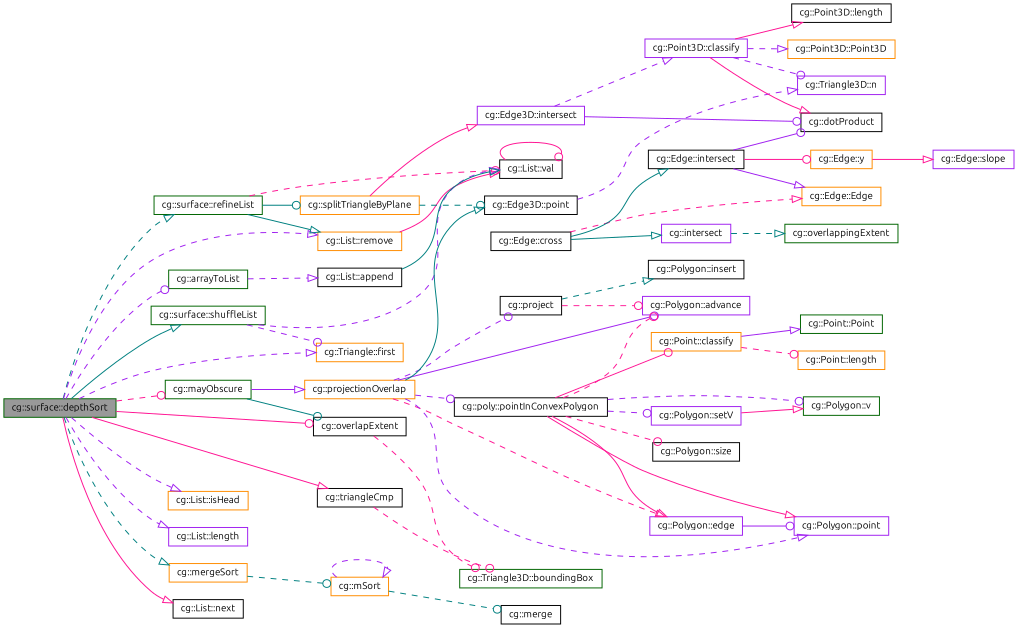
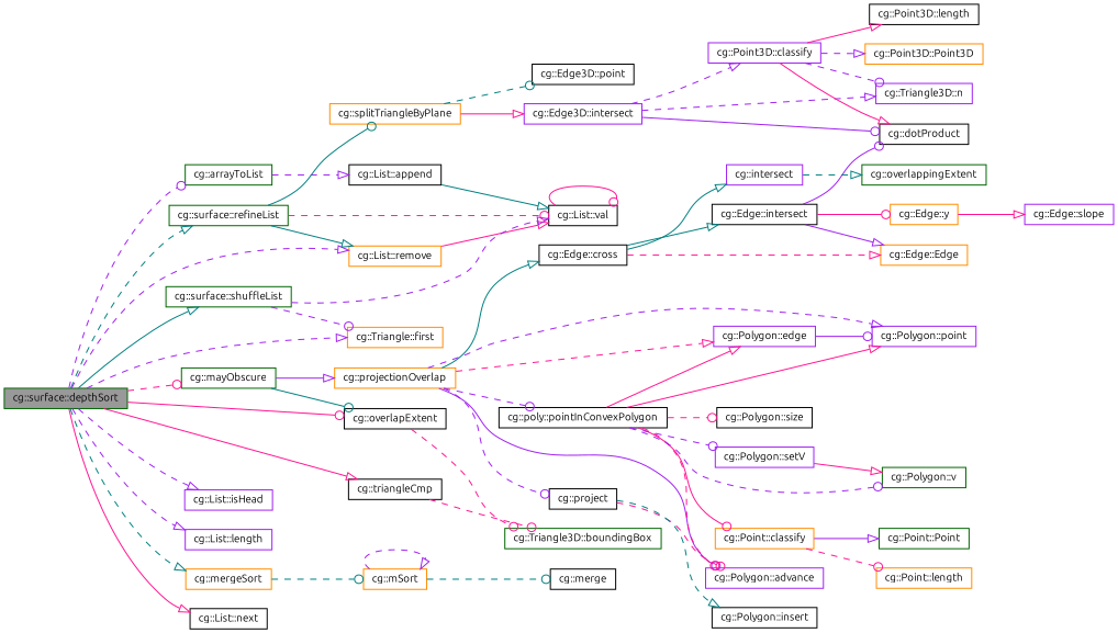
  digraph {
    fontname=Ubuntu
    rankdir=LR
    node [color=black fillcolor=white fontname=Ubuntu fontsize=10 shape=box style=filled]
    edge [arrowhead=onormal color=purple fontname=Ubuntu fontsize=10 labelfontname=Helvetica labelfontsize=10 style=dashed]
    n1 [color=darkgreen fillcolor=grey60 fontcolor=black height=0.2 label="cg::surface::depthSort" width=0.4]
    n2 [color=darkgreen height=0.2 label="cg::arrayToList" width=0.4]
    n3 [color=darkorange height=0.2 label="cg::Triangle::first" width=0.4]
-   n4 [color=darkorange height=0.2 label="cg::List::isHead" width=0.4]
+   n4 [color=purple height=0.2 label="cg::List::isHead" width=0.4]
    n5 [color=purple height=0.2 label="cg::List::length" width=0.4]
    n6 [color=darkgreen height=0.2 label="cg::mayObscure" width=0.4]
    n7 [height=0.2 label="cg::overlapExtent" width=0.4]
    n8 [color=darkorange height=0.2 label="cg::mergeSort" width=0.4]
    n9 [height=0.2 label="cg::List::next" width=0.4]
    n10 [color=darkgreen height=0.2 label="cg::surface::refineList" width=0.4]
    n11 [color=darkorange height=0.2 label="cg::List::remove" width=0.4]
    n12 [color=darkgreen height=0.2 label="cg::surface::shuffleList" width=0.4]
    n13 [height=0.2 label="cg::triangleCmp" width=0.4]
    n14 [height=0.2 label="cg::List::append" width=0.4]
    n15 [color=darkorange height=0.2 label="cg::projectionOverlap" width=0.4]
    n16 [color=darkgreen height=0.2 label="cg::Triangle3D::boundingBox" width=0.4]
    n17 [color=darkorange height=0.2 label="cg::mSort" width=0.4]
    n18 [height=0.2 label="cg::List::val" width=0.4]
    n19 [color=darkorange height=0.2 label="cg::splitTriangleByPlane" width=0.4]
    n20 [color=purple height=0.2 label="cg::Polygon::advance" width=0.4]
    n21 [height=0.2 label="cg::Edge::cross" width=0.4]
    n22 [color=purple height=0.2 label="cg::Polygon::edge" width=0.4]
    n23 [color=purple height=0.2 label="cg::Polygon::point" width=0.4]
    n24 [height=0.2 label="cg::poly::pointInConvexPolygon" width=0.4]
    n25 [height=0.2 label="cg::project" width=0.4]
    n26 [color=darkorange height=0.2 label="cg::Edge::Edge" width=0.4]
    n27 [height=0.2 label="cg::Edge::intersect" width=0.4]
    n28 [color=purple height=0.2 label="cg::intersect" width=0.4]
    n29 [color=darkorange height=0.2 label="cg::Point::classify" width=0.4]
    n30 [color=purple height=0.2 label="cg::Polygon::setV" width=0.4]
    n31 [color=darkgreen height=0.2 label="cg::Polygon::v" width=0.4]
    n32 [height=0.2 label="cg::Polygon::size" width=0.4]
    n33 [height=0.2 label="cg::Polygon::insert" width=0.4]
    n34 [height=0.2 label="cg::dotProduct" width=0.4]
    n35 [color=darkorange height=0.2 label="cg::Edge::y" width=0.4]
    n36 [color=darkgreen height=0.2 label="cg::overlappingExtent" width=0.4]
    n37 [color=purple height=0.2 label="cg::Edge::slope" width=0.4]
    n38 [color=darkorange height=0.2 label="cg::Point::length" width=0.4]
    n39 [color=darkgreen height=0.2 label="cg::Point::Point" width=0.4]
    n40 [height=0.2 label="cg::merge" width=0.4]
    n41 [color=purple height=0.2 label="cg::Edge3D::intersect" width=0.4]
    n42 [height=0.2 label="cg::Edge3D::point" width=0.4]
    n43 [color=purple height=0.2 label="cg::Point3D::classify" width=0.4]
    n44 [color=purple height=0.2 label="cg::Triangle3D::n" width=0.4]
    n45 [height=0.2 label="cg::Point3D::length" width=0.4]
    n46 [color=darkorange height=0.2 label="cg::Point3D::Point3D" width=0.4]
    n1 -> n2 [arrowhead=odot]
    n1 -> n3
    n1 -> n4
    n1 -> n5
    n1 -> n6 [arrowhead=odot color=deeppink]
    n1 -> n7 [arrowhead=odot color=deeppink style=solid]
    n1 -> n8 [color=teal]
    n1 -> n9 [color=deeppink style=solid]
    n1 -> n10 [color=teal]
    n1 -> n11
    n1 -> n12 [color=teal style=solid]
    n1 -> n13 [color=deeppink style=solid]
    n2 -> n14
    n6 -> n7 [arrowhead=odot color=teal style=solid]
    n6 -> n15 [style=solid]
    n7 -> n16 [arrowhead=odot color=deeppink]
    n8 -> n17 [arrowhead=odot color=teal]
    n10 -> n11 [color=teal style=solid]
    n10 -> n18 [arrowhead=odot color=deeppink]
    n10 -> n19 [arrowhead=odot color=teal style=solid]
    n11 -> n18 [color=deeppink style=solid]
    n12 -> n3 [arrowhead=odot]
    n12 -> n18
    n13 -> n16 [arrowhead=odot color=deeppink]
    n14 -> n18 [color=teal style=solid]
    n15 -> n20 [arrowhead=odot style=solid]
-   n15 -> n42 [color=teal style=solid]
+   n15 -> n21 [color=teal style=solid]
    n15 -> n22 [color=deeppink]
    n15 -> n23
    n15 -> n24 [arrowhead=odot]
    n15 -> n25 [arrowhead=odot]
    n17 -> n17
    n17 -> n40 [arrowhead=odot color=teal]
    n18 -> n18 [arrowhead=odot color=deeppink style=solid]
    n19 -> n41 [color=deeppink style=solid]
    n19 -> n42 [arrowhead=odot color=teal]
    n21 -> n26 [color=deeppink]
    n21 -> n27 [color=teal style=solid]
    n21 -> n28 [color=teal style=solid]
    n22 -> n23 [arrowhead=odot style=solid]
    n24 -> n20 [arrowhead=odot color=deeppink]
    n24 -> n22 [color=deeppink style=solid]
    n24 -> n23 [color=deeppink style=solid]
    n24 -> n29 [arrowhead=odot color=deeppink style=solid]
    n24 -> n30 [arrowhead=odot]
    n24 -> n31 [arrowhead=odot]
    n24 -> n32 [arrowhead=odot color=deeppink]
    n25 -> n20 [arrowhead=odot color=deeppink]
    n25 -> n33 [color=teal]
    n27 -> n26 [style=solid]
    n27 -> n34 [arrowhead=odot style=solid]
    n27 -> n35 [arrowhead=odot color=deeppink style=solid]
    n28 -> n36 [color=teal]
    n29 -> n38 [arrowhead=odot color=deeppink]
    n29 -> n39 [style=solid]
    n30 -> n31 [color=deeppink style=solid]
    n35 -> n37 [color=deeppink style=solid]
    n41 -> n34 [arrowhead=odot style=solid]
    n41 -> n43
-   n42 -> n44
+   n41 -> n44
    n43 -> n34 [color=deeppink style=solid]
    n43 -> n44 [arrowhead=odot]
    n43 -> n45 [color=deeppink style=solid]
    n43 -> n46
  }
